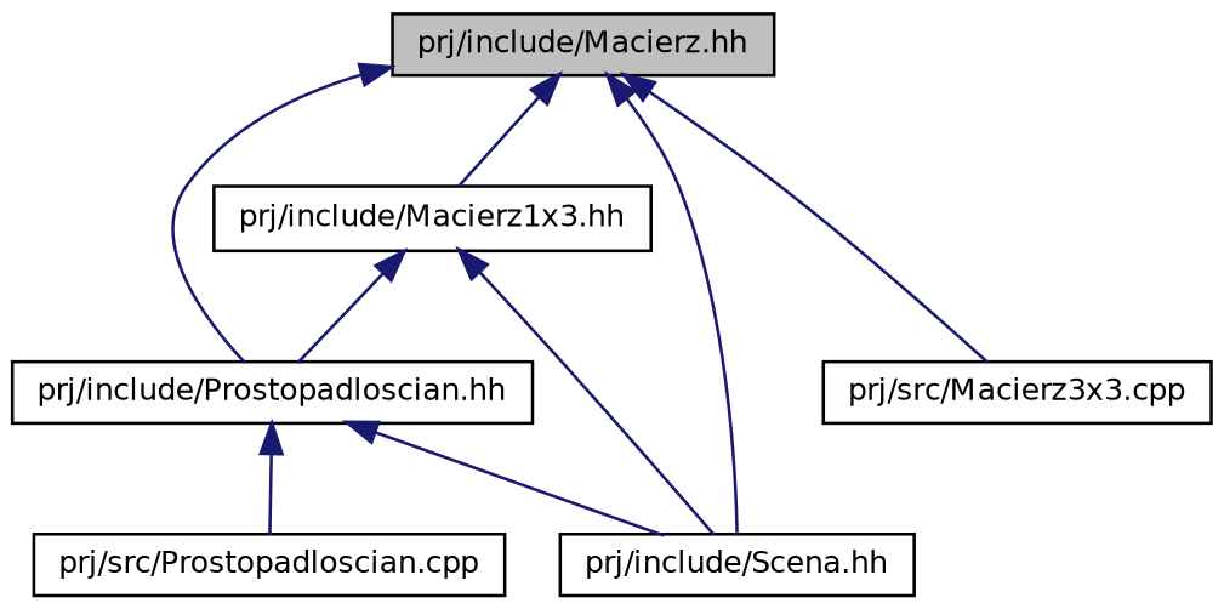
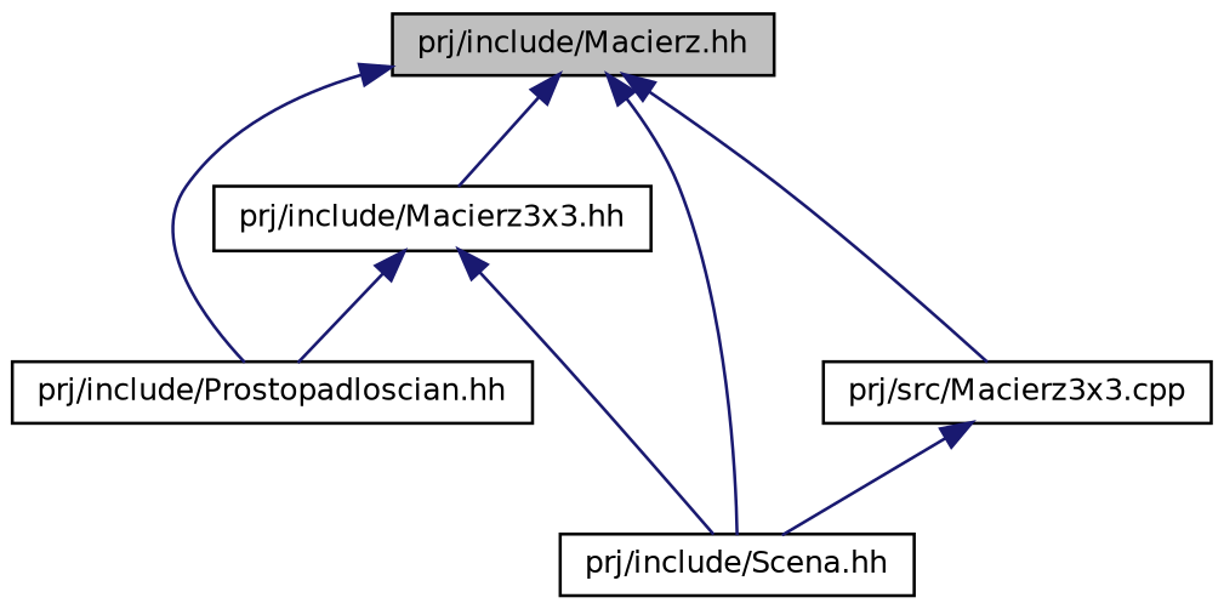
  digraph {
    node [color=black fillcolor=white fontname=Helvetica fontsize=10 shape=record style=filled]
    edge [color=midnightblue dir=back fontname=Helvetica fontsize=10 labelfontname=Helvetica labelfontsize=10 style=solid]
    n1 [fillcolor=grey75 fontcolor=black height=0.2 label="prj/include/Macierz.hh" width=0.4]
-   n2 [height=0.2 label="prj/include/Macierz1x3.hh" width=0.4]
+   n2 [height=0.2 label="prj/include/Macierz3x3.hh" width=0.4]
    n3 [height=0.2 label="prj/include/Prostopadloscian.hh" width=0.4]
    n4 [height=0.2 label="prj/include/Scena.hh" width=0.4]
    n5 [height=0.2 label="prj/src/Macierz3x3.cpp" width=0.4]
-   n6 [height=0.2 label="prj/src/Prostopadloscian.cpp" width=0.4]
    n1 -> n2
    n1 -> n3
    n1 -> n4
    n1 -> n5
    n2 -> n3
    n2 -> n4
-   n3 -> n4
-   n3 -> n6
+   n5 -> n4
  }
